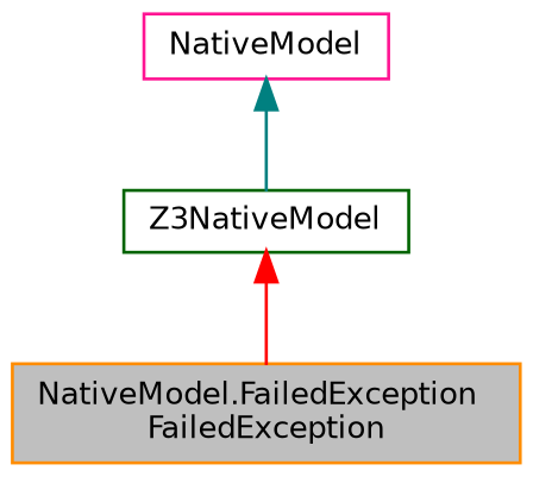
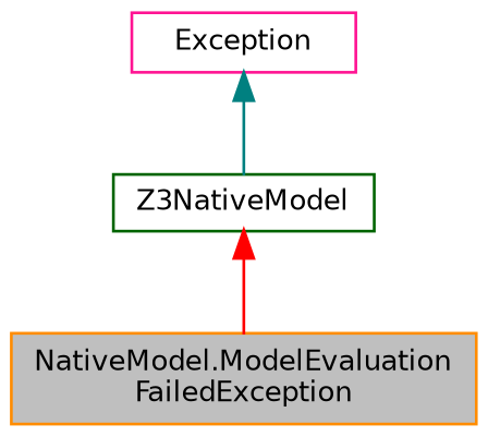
  digraph {
    node [fillcolor=white fontname=Helvetica fontsize=10 shape=record style=filled]
    edge [dir=back fontname=Helvetica fontsize=10 labelfontname=Helvetica labelfontsize=10 style=solid]
-   n1 [color=darkorange fillcolor=grey75 fontcolor=black height=0.2 label="NativeModel.FailedException\lFailedException" width=0.4]
+   n1 [color=darkorange fillcolor=grey75 fontcolor=black height=0.2 label="NativeModel.ModelEvaluation\lFailedException" width=0.4]
    n2 [color=darkgreen height=0.2 label=Z3NativeModel width=0.4]
-   n3 [color=deeppink height=0.2 label=NativeModel width=0.4]
+   n3 [color=deeppink height=0.2 label=Exception width=0.4]
    n2 -> n1 [color=red]
    n3 -> n2 [color=teal]
  }
